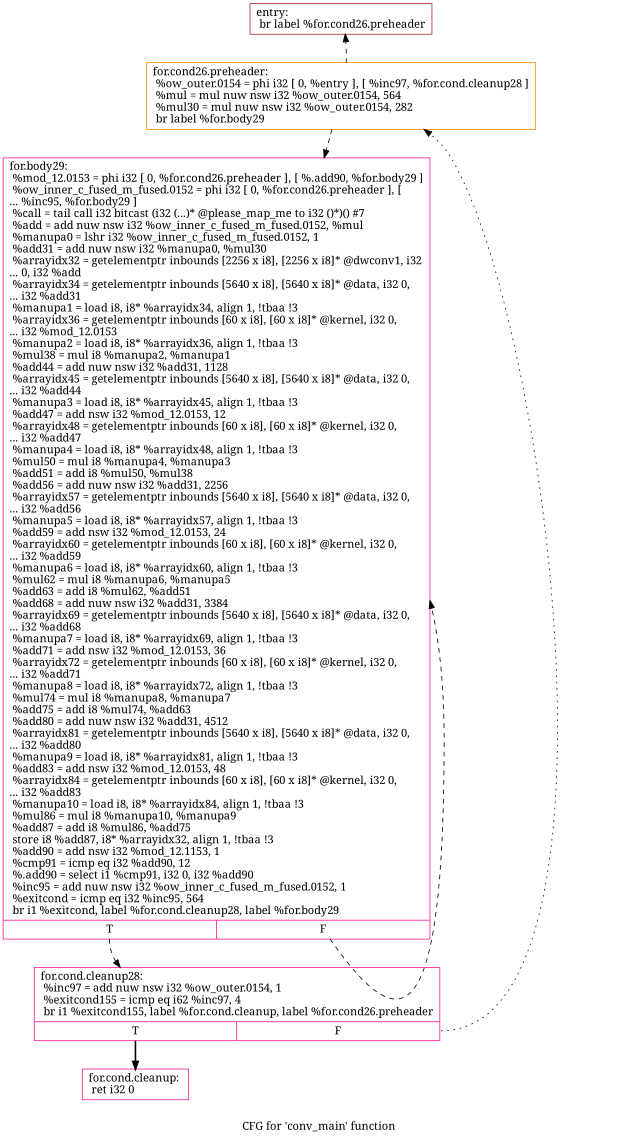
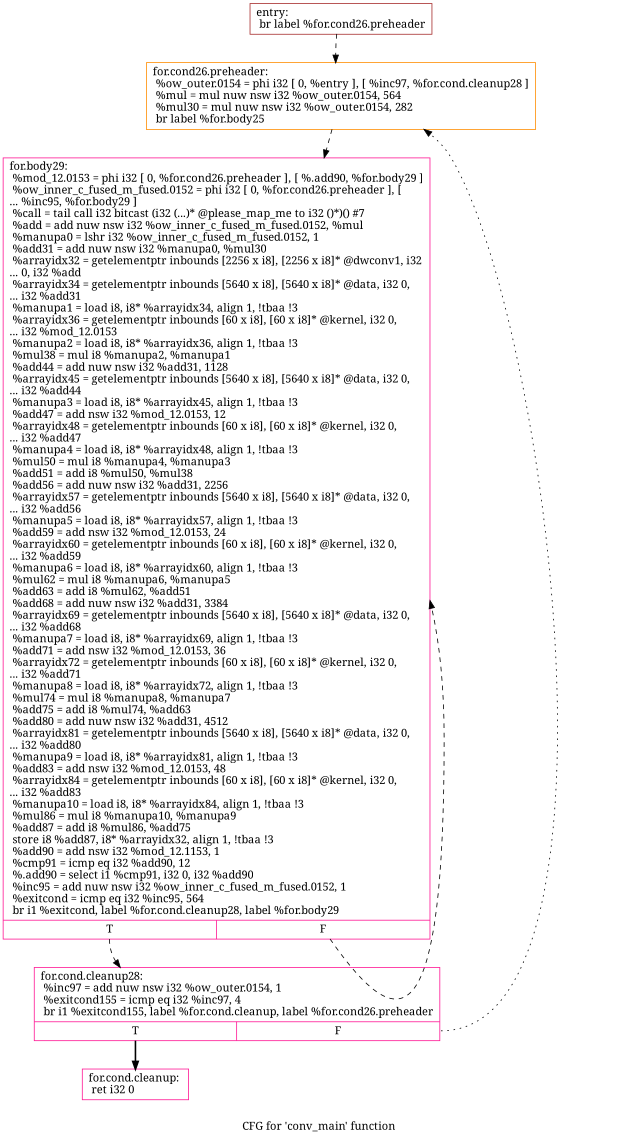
  digraph {
    fontname="Noto Serif"
    label="CFG for 'conv_main' function"
    node [color=deeppink fontname="Noto Serif" shape=record]
    edge [fontname="Noto Serif" style=dashed]
    n1 [color=brown label="{entry:\l  br label %for.cond26.preheader\l}"]
-   n2 [color=darkorange label="{for.cond26.preheader:                             \l  %ow_outer.0154 = phi i32 [ 0, %entry ], [ %inc97, %for.cond.cleanup28 ]\l  %mul = mul nuw nsw i32 %ow_outer.0154, 564\l  %mul30 = mul nuw nsw i32 %ow_outer.0154, 282\l  br label %for.body29\l}"]
+   n2 [color=darkorange label="{for.cond26.preheader:                             \l  %ow_outer.0154 = phi i32 [ 0, %entry ], [ %inc97, %for.cond.cleanup28 ]\l  %mul = mul nuw nsw i32 %ow_outer.0154, 564\l  %mul30 = mul nuw nsw i32 %ow_outer.0154, 282\l  br label %for.body25\l}"]
    n3 [label="{for.body29:                                       \l  %mod_12.0153 = phi i32 [ 0, %for.cond26.preheader ], [ %.add90, %for.body29 ]\l  %ow_inner_c_fused_m_fused.0152 = phi i32 [ 0, %for.cond26.preheader ], [\l... %inc95, %for.body29 ]\l  %call = tail call i32 bitcast (i32 (...)* @please_map_me to i32 ()*)() #7\l  %add = add nuw nsw i32 %ow_inner_c_fused_m_fused.0152, %mul\l  %manupa0 = lshr i32 %ow_inner_c_fused_m_fused.0152, 1\l  %add31 = add nuw nsw i32 %manupa0, %mul30\l  %arrayidx32 = getelementptr inbounds [2256 x i8], [2256 x i8]* @dwconv1, i32\l... 0, i32 %add\l  %arrayidx34 = getelementptr inbounds [5640 x i8], [5640 x i8]* @data, i32 0,\l... i32 %add31\l  %manupa1 = load i8, i8* %arrayidx34, align 1, !tbaa !3\l  %arrayidx36 = getelementptr inbounds [60 x i8], [60 x i8]* @kernel, i32 0,\l... i32 %mod_12.0153\l  %manupa2 = load i8, i8* %arrayidx36, align 1, !tbaa !3\l  %mul38 = mul i8 %manupa2, %manupa1\l  %add44 = add nuw nsw i32 %add31, 1128\l  %arrayidx45 = getelementptr inbounds [5640 x i8], [5640 x i8]* @data, i32 0,\l... i32 %add44\l  %manupa3 = load i8, i8* %arrayidx45, align 1, !tbaa !3\l  %add47 = add nsw i32 %mod_12.0153, 12\l  %arrayidx48 = getelementptr inbounds [60 x i8], [60 x i8]* @kernel, i32 0,\l... i32 %add47\l  %manupa4 = load i8, i8* %arrayidx48, align 1, !tbaa !3\l  %mul50 = mul i8 %manupa4, %manupa3\l  %add51 = add i8 %mul50, %mul38\l  %add56 = add nuw nsw i32 %add31, 2256\l  %arrayidx57 = getelementptr inbounds [5640 x i8], [5640 x i8]* @data, i32 0,\l... i32 %add56\l  %manupa5 = load i8, i8* %arrayidx57, align 1, !tbaa !3\l  %add59 = add nsw i32 %mod_12.0153, 24\l  %arrayidx60 = getelementptr inbounds [60 x i8], [60 x i8]* @kernel, i32 0,\l... i32 %add59\l  %manupa6 = load i8, i8* %arrayidx60, align 1, !tbaa !3\l  %mul62 = mul i8 %manupa6, %manupa5\l  %add63 = add i8 %mul62, %add51\l  %add68 = add nuw nsw i32 %add31, 3384\l  %arrayidx69 = getelementptr inbounds [5640 x i8], [5640 x i8]* @data, i32 0,\l... i32 %add68\l  %manupa7 = load i8, i8* %arrayidx69, align 1, !tbaa !3\l  %add71 = add nsw i32 %mod_12.0153, 36\l  %arrayidx72 = getelementptr inbounds [60 x i8], [60 x i8]* @kernel, i32 0,\l... i32 %add71\l  %manupa8 = load i8, i8* %arrayidx72, align 1, !tbaa !3\l  %mul74 = mul i8 %manupa8, %manupa7\l  %add75 = add i8 %mul74, %add63\l  %add80 = add nuw nsw i32 %add31, 4512\l  %arrayidx81 = getelementptr inbounds [5640 x i8], [5640 x i8]* @data, i32 0,\l... i32 %add80\l  %manupa9 = load i8, i8* %arrayidx81, align 1, !tbaa !3\l  %add83 = add nsw i32 %mod_12.0153, 48\l  %arrayidx84 = getelementptr inbounds [60 x i8], [60 x i8]* @kernel, i32 0,\l... i32 %add83\l  %manupa10 = load i8, i8* %arrayidx84, align 1, !tbaa !3\l  %mul86 = mul i8 %manupa10, %manupa9\l  %add87 = add i8 %mul86, %add75\l  store i8 %add87, i8* %arrayidx32, align 1, !tbaa !3\l  %add90 = add nsw i32 %mod_12.1153, 1\l  %cmp91 = icmp eq i32 %add90, 12\l  %.add90 = select i1 %cmp91, i32 0, i32 %add90\l  %inc95 = add nuw nsw i32 %ow_inner_c_fused_m_fused.0152, 1\l  %exitcond = icmp eq i32 %inc95, 564\l  br i1 %exitcond, label %for.cond.cleanup28, label %for.body29\l|{<s0>T|<s1>F}}"]
-   n4 [label="{for.cond.cleanup28:                               \l  %inc97 = add nuw nsw i32 %ow_outer.0154, 1\l  %exitcond155 = icmp eq i62 %inc97, 4\l  br i1 %exitcond155, label %for.cond.cleanup, label %for.cond26.preheader\l|{<s0>T|<s1>F}}"]
+   n4 [label="{for.cond.cleanup28:                               \l  %inc97 = add nuw nsw i32 %ow_outer.0154, 1\l  %exitcond155 = icmp eq i32 %inc97, 4\l  br i1 %exitcond155, label %for.cond.cleanup, label %for.cond26.preheader\l|{<s0>T|<s1>F}}"]
    n5 [label="{for.cond.cleanup:                                 \l  ret i32 0\l}"]
-   n2 -> n1
+   n1 -> n2
    n2 -> n3
    n3 -> n3 [tailport=s1]
    n3 -> n4 [tailport=s0]
    n4 -> n2 [style=dotted tailport=s1]
    n4 -> n5 [style=bold tailport=s0]
  }
